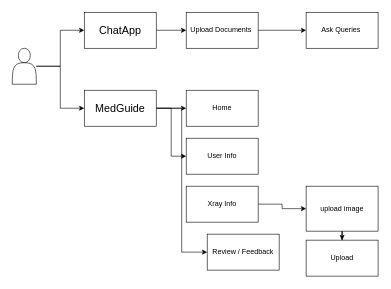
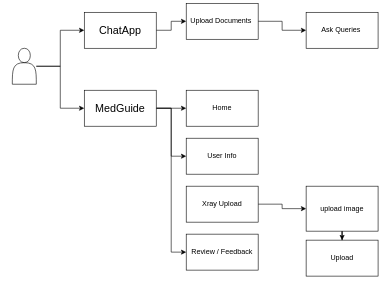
  <mxCell id="0" />
  <mxCell id="1" parent="0" />
  <mxCell id="2" value="" style="edgeStyle=orthogonalEdgeStyle;rounded=0;orthogonalLoop=1;jettySize=auto;html=1;" edge="1" parent="1" source="4" target="10"><mxGeometry relative="1" as="geometry" /></mxCell>
  <mxCell id="3" value="" style="edgeStyle=orthogonalEdgeStyle;rounded=0;orthogonalLoop=1;jettySize=auto;html=1;entryX=0;entryY=0.5;entryDx=0;entryDy=0;" edge="1" parent="1" source="4" target="8"><mxGeometry relative="1" as="geometry"><mxPoint x="40" y="220" as="targetPoint" /></mxGeometry></mxCell>
  <mxCell id="4" value="" style="shape=actor;whiteSpace=wrap;html=1;" parent="1" vertex="1"><mxGeometry x="20" y="80" width="40" height="60" as="geometry" /></mxCell>
  <mxCell id="5" value="" style="edgeStyle=orthogonalEdgeStyle;rounded=0;orthogonalLoop=1;jettySize=auto;html=1;" edge="1" parent="1" source="8" target="14"><mxGeometry relative="1" as="geometry" /></mxCell>
  <mxCell id="6" value="" style="edgeStyle=orthogonalEdgeStyle;rounded=0;orthogonalLoop=1;jettySize=auto;html=1;entryX=0;entryY=0.5;entryDx=0;entryDy=0;" edge="1" parent="1" source="8" target="15"><mxGeometry relative="1" as="geometry"><mxPoint x="200" y="290" as="targetPoint" /></mxGeometry></mxCell>
  <mxCell id="7" value="" style="edgeStyle=orthogonalEdgeStyle;rounded=0;orthogonalLoop=1;jettySize=auto;html=1;entryX=0;entryY=0.5;entryDx=0;entryDy=0;" edge="1" parent="1" source="8" target="16"><mxGeometry relative="1" as="geometry"><mxPoint x="200" y="290" as="targetPoint" /></mxGeometry></mxCell>
  <mxCell id="8" value="&lt;font style=&quot;font-size: 18px;&quot;&gt;MedGuide&lt;/font&gt;" style="rounded=0;whiteSpace=wrap;html=1;" parent="1" vertex="1"><mxGeometry x="140" y="150" width="120" height="60" as="geometry" /></mxCell>
  <mxCell id="9" value="" style="edgeStyle=orthogonalEdgeStyle;rounded=0;orthogonalLoop=1;jettySize=auto;html=1;" edge="1" parent="1" source="10" target="12"><mxGeometry relative="1" as="geometry" /></mxCell>
  <mxCell id="10" value="&lt;font style=&quot;font-size: 18px;&quot;&gt;ChatApp&lt;/font&gt;" style="rounded=0;whiteSpace=wrap;html=1;" parent="1" vertex="1"><mxGeometry x="140" y="20" width="120" height="60" as="geometry" /></mxCell>
  <mxCell id="11" value="" style="edgeStyle=orthogonalEdgeStyle;rounded=0;orthogonalLoop=1;jettySize=auto;html=1;" edge="1" parent="1" source="12" target="13"><mxGeometry relative="1" as="geometry" /></mxCell>
- <mxCell id="12" value="Upload Documents&amp;nbsp;" style="rounded=0;whiteSpace=wrap;html=1;" vertex="1" parent="1"><mxGeometry x="310" y="20" width="120" height="60" as="geometry" /></mxCell>
+ <mxCell id="12" value="Upload Documents&amp;nbsp;" style="rounded=0;whiteSpace=wrap;html=1;" vertex="1" parent="1"><mxGeometry x="310" y="5" width="120" height="60" as="geometry" /></mxCell>
  <mxCell id="13" value="Ask Queries&amp;nbsp;" style="rounded=0;whiteSpace=wrap;html=1;" vertex="1" parent="1"><mxGeometry x="510" y="20" width="120" height="60" as="geometry" /></mxCell>
  <mxCell id="14" value="Home" style="rounded=0;whiteSpace=wrap;html=1;" vertex="1" parent="1"><mxGeometry x="310" y="150" width="120" height="60" as="geometry" /></mxCell>
  <mxCell id="15" value="User Info&lt;br&gt;" style="rounded=0;whiteSpace=wrap;html=1;" vertex="1" parent="1"><mxGeometry x="310" y="230" width="120" height="60" as="geometry" /></mxCell>
- <mxCell id="16" value="Review / Feedback" style="rounded=0;whiteSpace=wrap;html=1;" vertex="1" parent="1"><mxGeometry x="345" y="390" width="120" height="60" as="geometry" /></mxCell>
+ <mxCell id="16" value="Review / Feedback" style="rounded=0;whiteSpace=wrap;html=1;" vertex="1" parent="1"><mxGeometry x="310" y="390" width="120" height="60" as="geometry" /></mxCell>
  <mxCell id="17" value="" style="edgeStyle=orthogonalEdgeStyle;rounded=0;orthogonalLoop=1;jettySize=auto;html=1;" edge="1" parent="1" source="18" target="20"><mxGeometry relative="1" as="geometry" /></mxCell>
- <mxCell id="18" value="Xray Info" style="rounded=0;whiteSpace=wrap;html=1;" vertex="1" parent="1"><mxGeometry x="310" y="310" width="120" height="60" as="geometry" /></mxCell>
+ <mxCell id="18" value="Xray Upload" style="rounded=0;whiteSpace=wrap;html=1;" vertex="1" parent="1"><mxGeometry x="310" y="310" width="120" height="60" as="geometry" /></mxCell>
  <mxCell id="19" value="" style="edgeStyle=orthogonalEdgeStyle;rounded=0;orthogonalLoop=1;jettySize=auto;html=1;" edge="1" parent="1" source="20" target="21"><mxGeometry relative="1" as="geometry" /></mxCell>
  <mxCell id="20" value="upload image" style="whiteSpace=wrap;html=1;rounded=0;" vertex="1" parent="1"><mxGeometry x="510" y="310" width="120" height="75" as="geometry" /></mxCell>
  <mxCell id="21" value="Upload" style="whiteSpace=wrap;html=1;rounded=0;" vertex="1" parent="1"><mxGeometry x="510" y="400" width="120" height="60" as="geometry" /></mxCell>
